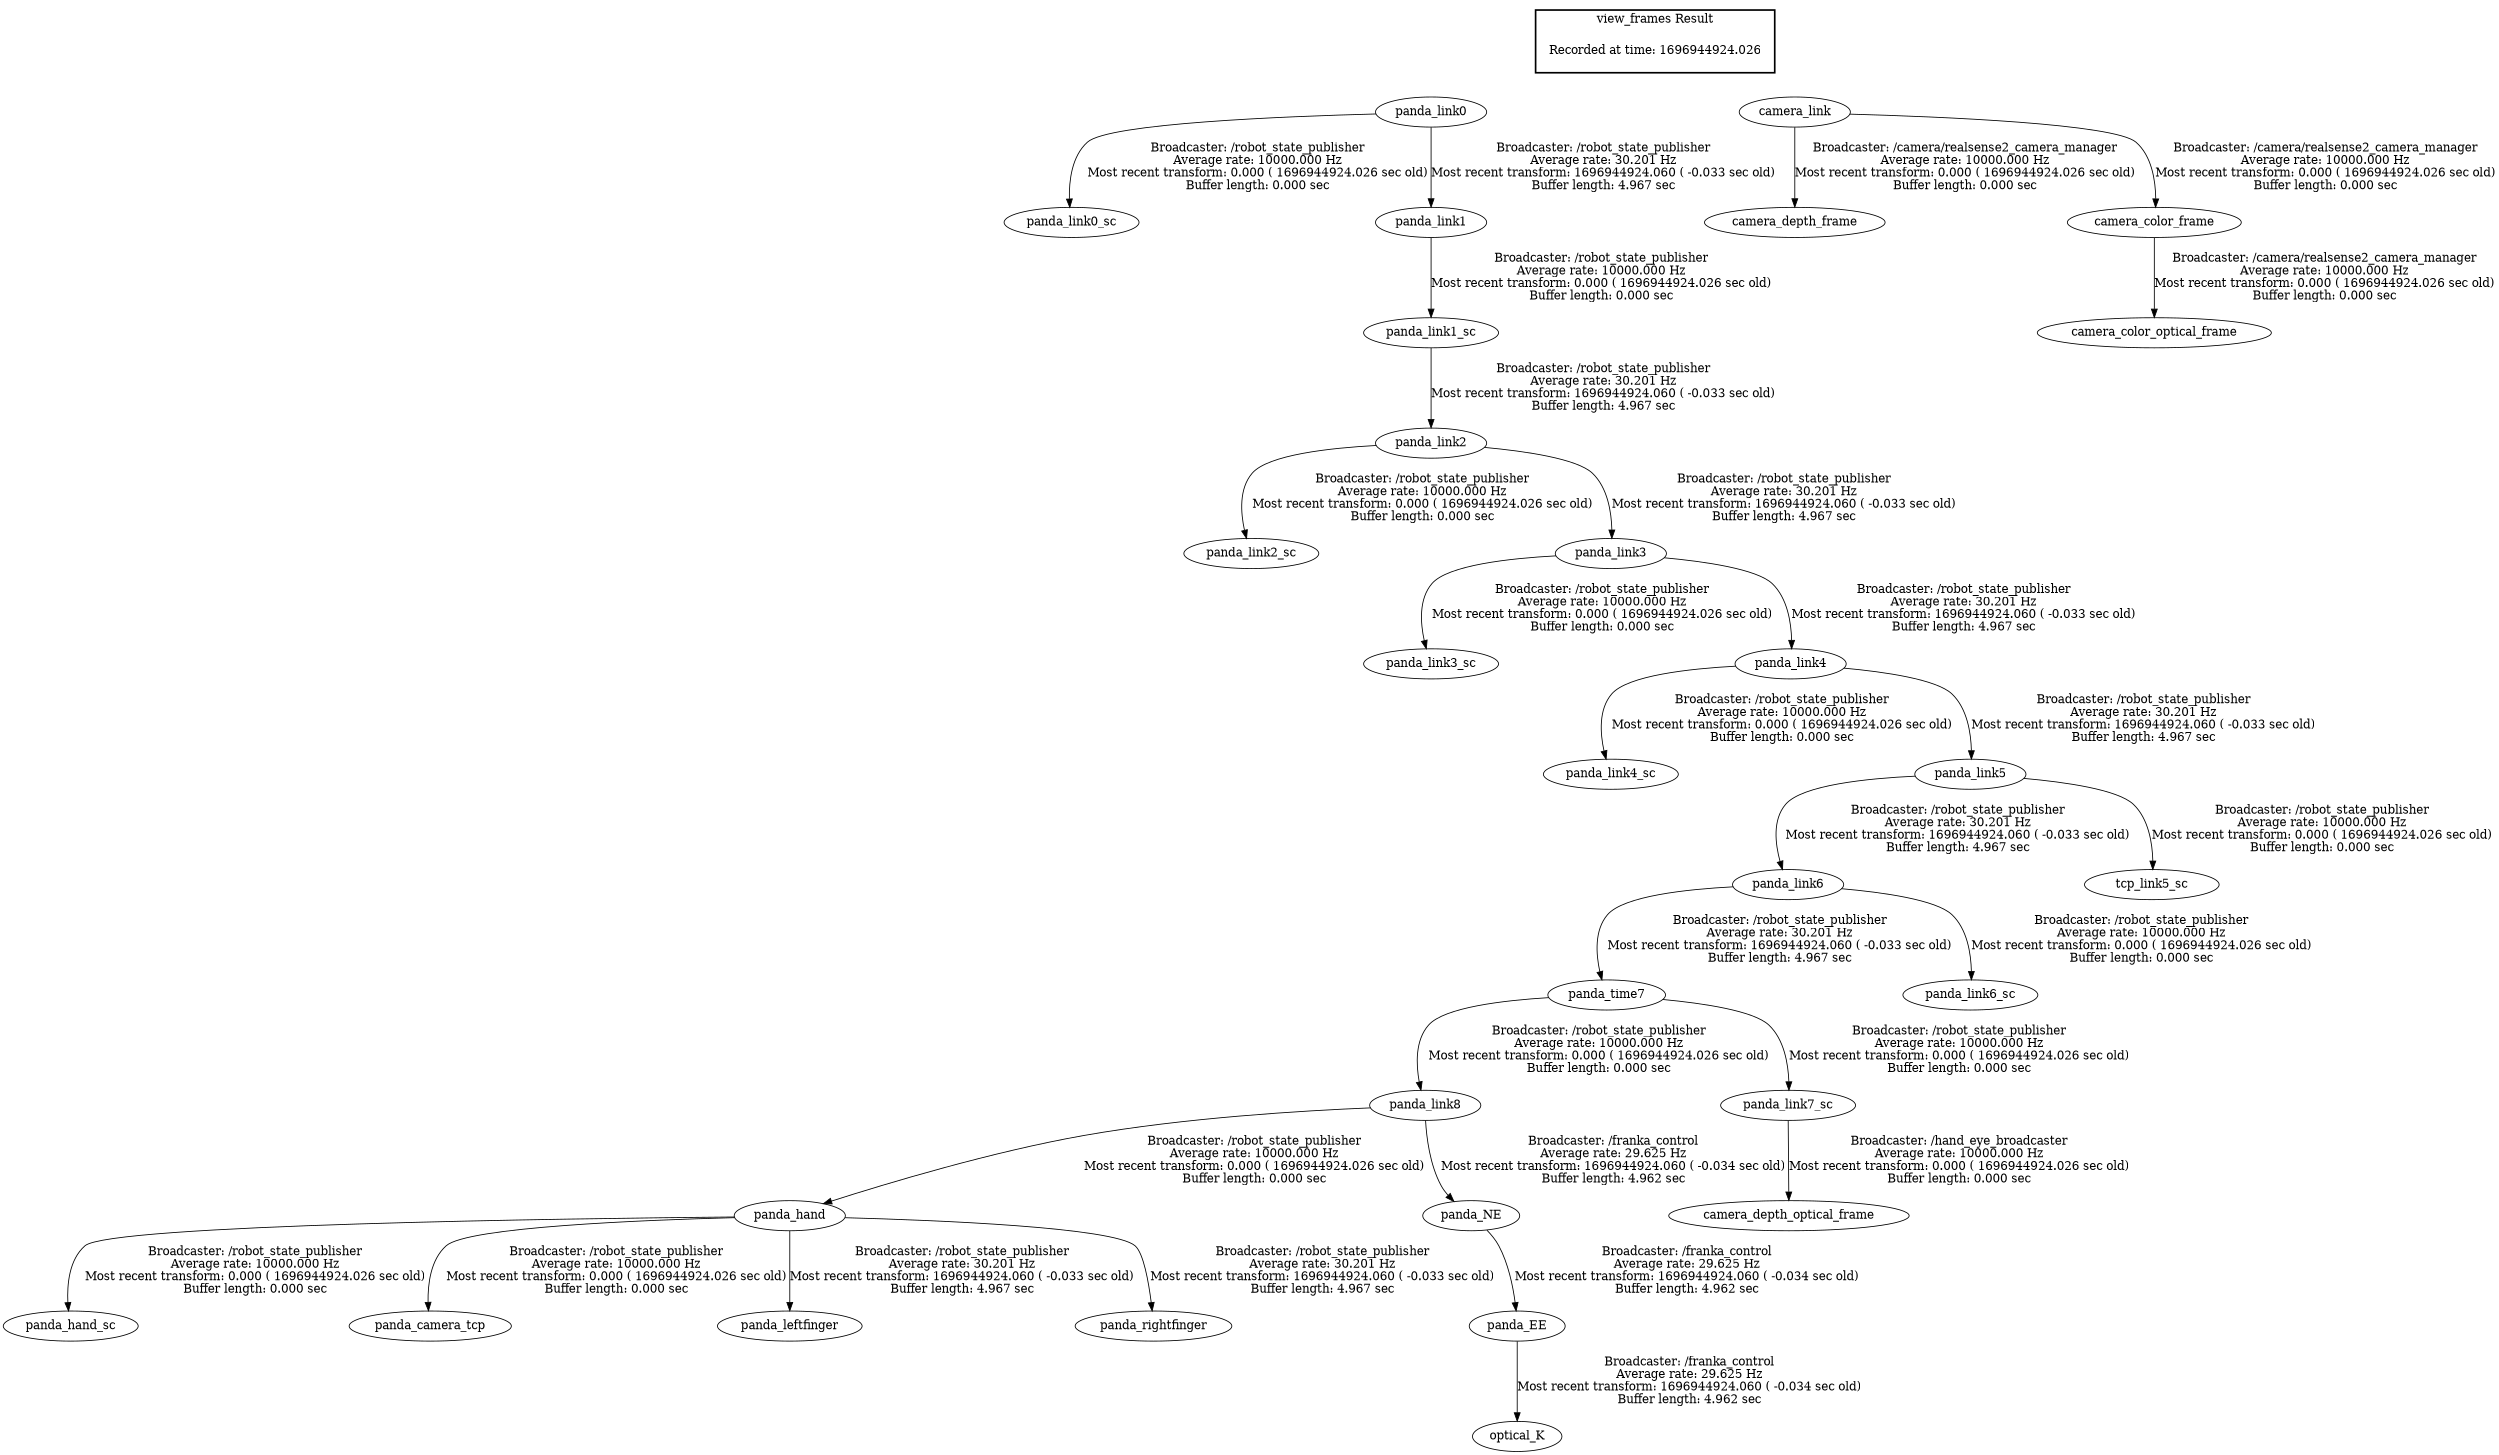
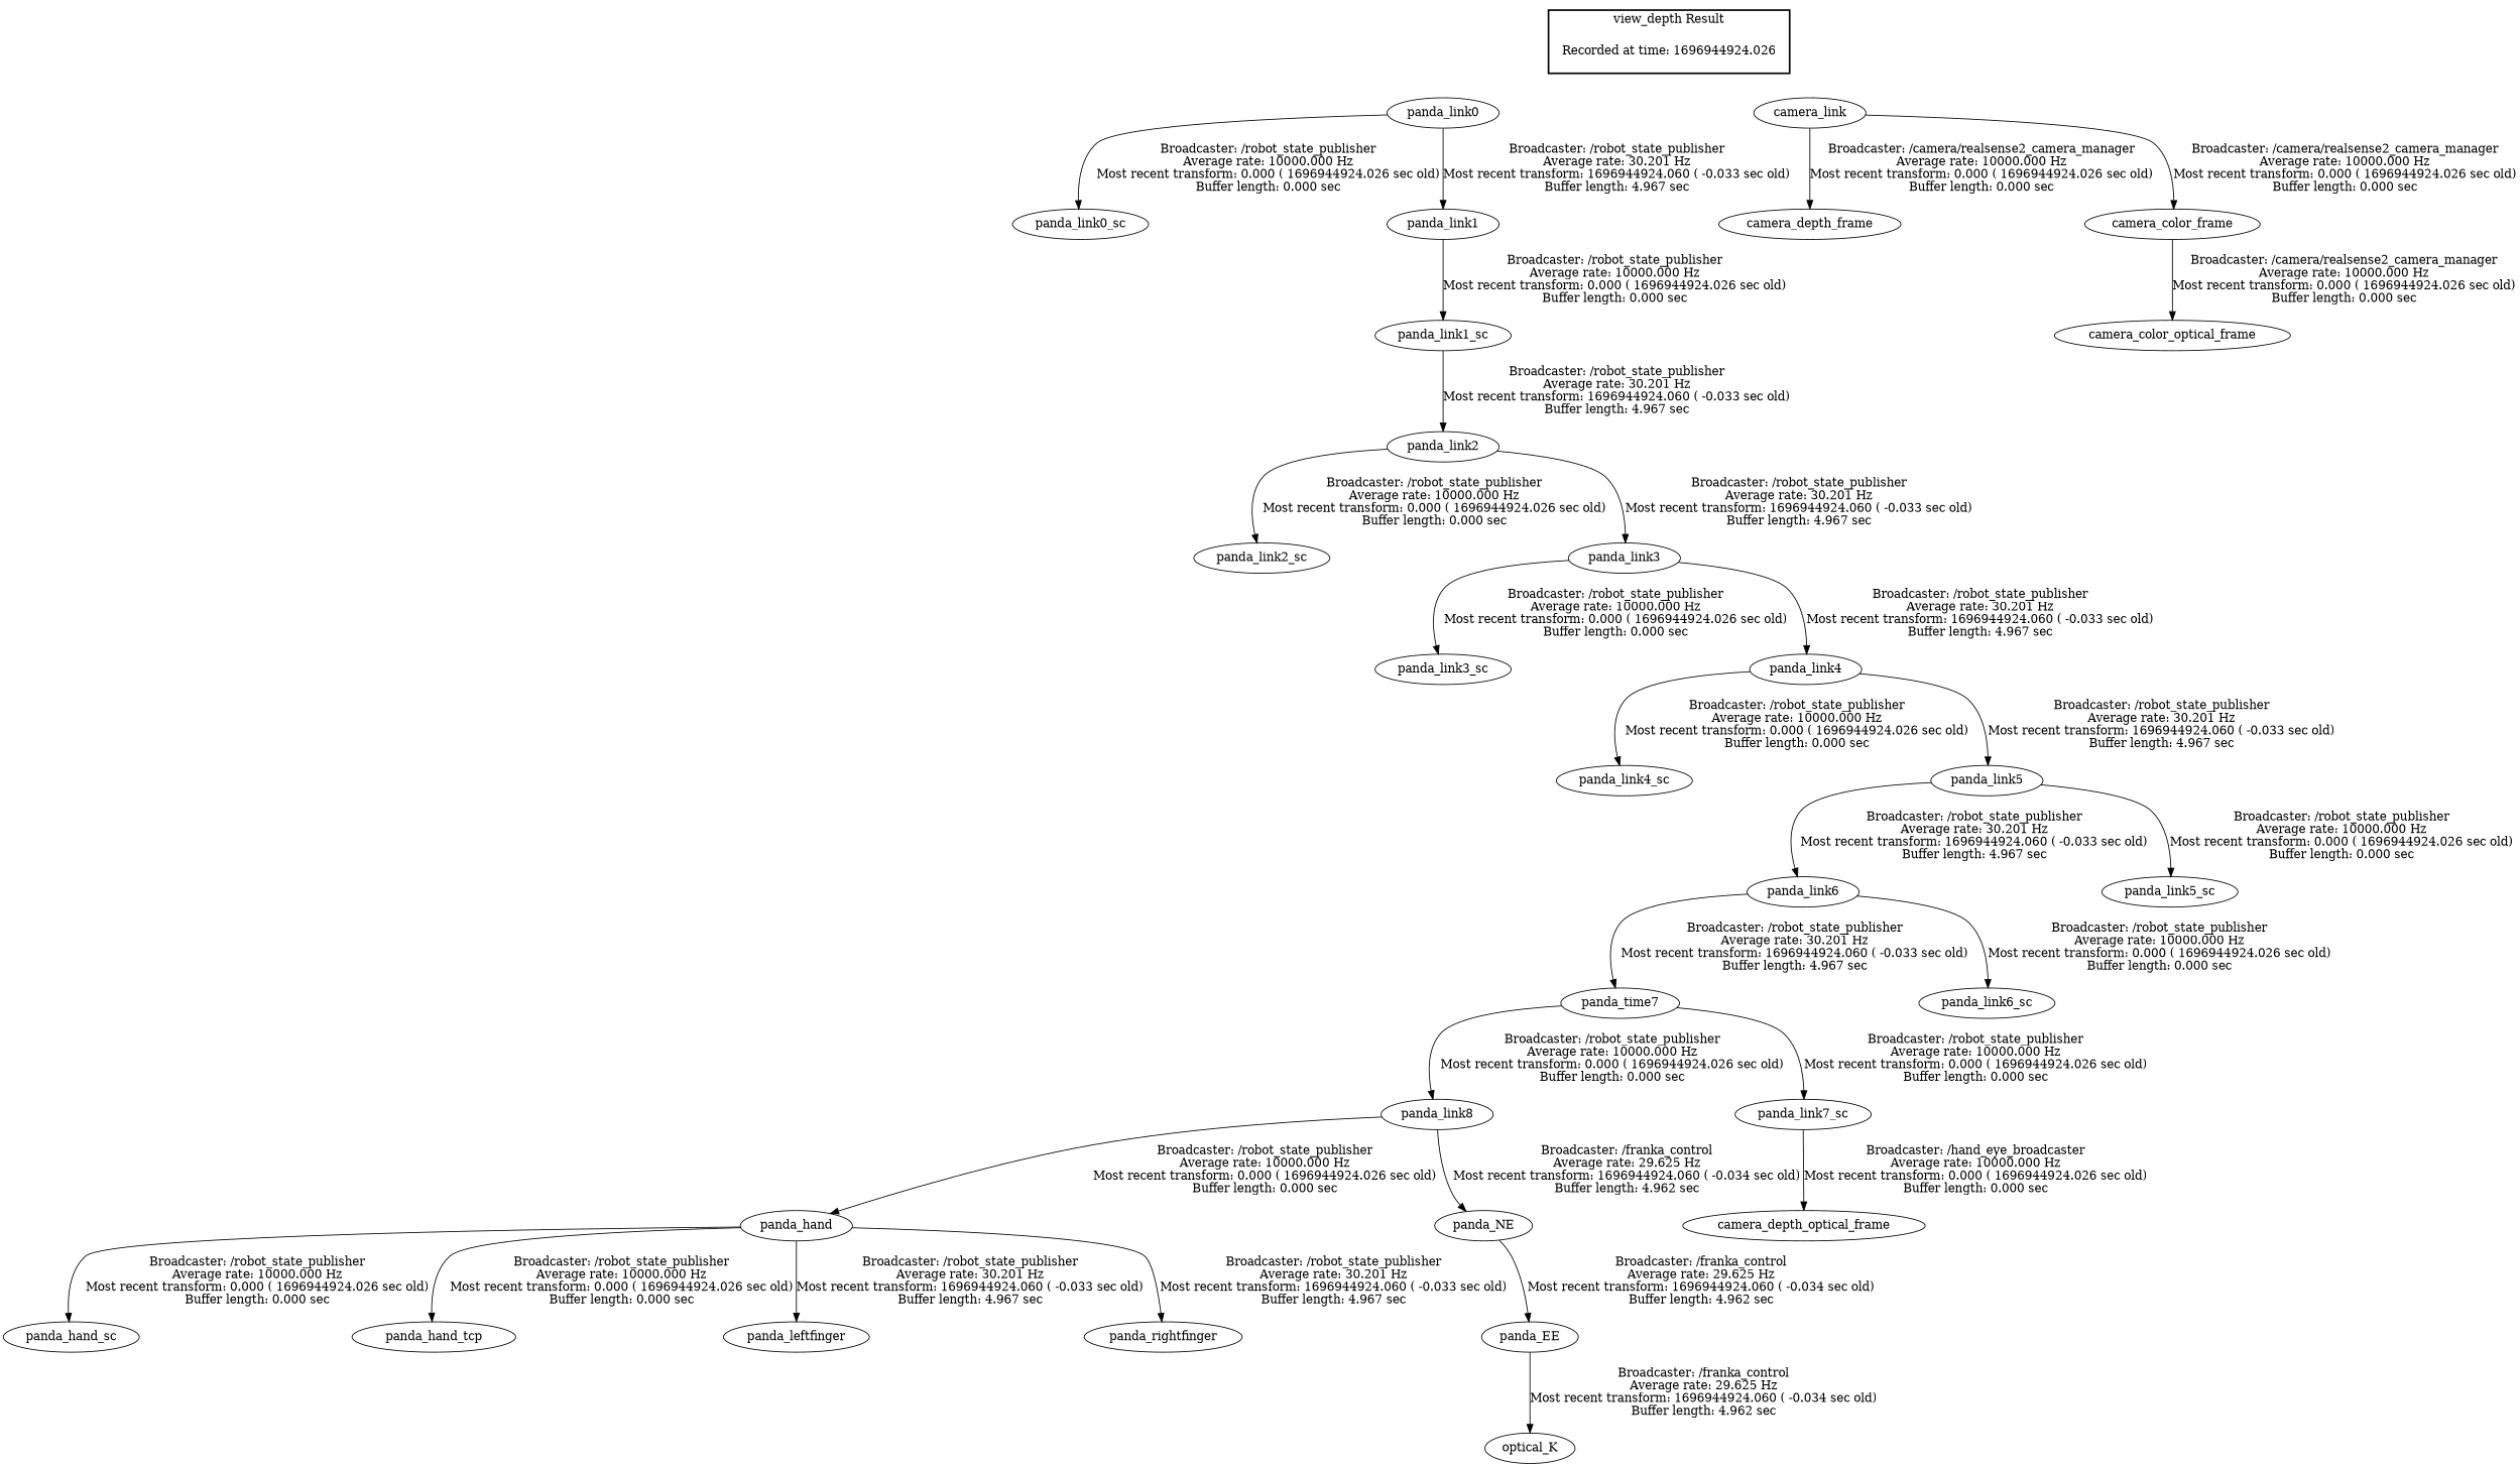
  digraph {
    "Recorded at time: 1696944924.026" [shape=plaintext]
    panda_link0
    camera_link
    panda_link8
    panda_hand
    panda_NE
    panda_hand_sc
-   panda_hand_tcp [label=panda_camera_tcp]
+   panda_hand_tcp
    panda_leftfinger
    panda_rightfinger
    panda_EE
    n12 [label=panda_time7]
    panda_link7_sc
    camera_depth_optical_frame
    panda_link6
    panda_link6_sc
    panda_link0_sc
    panda_link1
    panda_link1_sc
    panda_link2
    panda_link2_sc
    panda_link3
    panda_link3_sc
    panda_link4
    panda_link4_sc
    panda_link5
-   panda_link5_sc [label=tcp_link5_sc]
+   panda_link5_sc
    camera_depth_frame
    camera_color_frame
    camera_color_optical_frame
    n31 [label=optical_K]
    subgraph cluster_1 {
      color=black
-     label="view_frames Result"
+     label="view_depth Result"
      style=bold
      "Recorded at time: 1696944924.026"
    }
    "Recorded at time: 1696944924.026" -> panda_link0 [style=invis]
    "Recorded at time: 1696944924.026" -> camera_link [style=invis]
    panda_link0 -> panda_link0_sc [label="Broadcaster: /robot_state_publisher\nAverage rate: 10000.000 Hz\nMost recent transform: 0.000 ( 1696944924.026 sec old)\nBuffer length: 0.000 sec\n"]
    panda_link0 -> panda_link1 [label="Broadcaster: /robot_state_publisher\nAverage rate: 30.201 Hz\nMost recent transform: 1696944924.060 ( -0.033 sec old)\nBuffer length: 4.967 sec\n"]
    camera_link -> camera_depth_frame [label="Broadcaster: /camera/realsense2_camera_manager\nAverage rate: 10000.000 Hz\nMost recent transform: 0.000 ( 1696944924.026 sec old)\nBuffer length: 0.000 sec\n"]
    camera_link -> camera_color_frame [label="Broadcaster: /camera/realsense2_camera_manager\nAverage rate: 10000.000 Hz\nMost recent transform: 0.000 ( 1696944924.026 sec old)\nBuffer length: 0.000 sec\n"]
    panda_link8 -> panda_hand [label="Broadcaster: /robot_state_publisher\nAverage rate: 10000.000 Hz\nMost recent transform: 0.000 ( 1696944924.026 sec old)\nBuffer length: 0.000 sec\n"]
    panda_link8 -> panda_NE [label="Broadcaster: /franka_control\nAverage rate: 29.625 Hz\nMost recent transform: 1696944924.060 ( -0.034 sec old)\nBuffer length: 4.962 sec\n"]
    panda_hand -> panda_hand_sc [label="Broadcaster: /robot_state_publisher\nAverage rate: 10000.000 Hz\nMost recent transform: 0.000 ( 1696944924.026 sec old)\nBuffer length: 0.000 sec\n"]
    panda_hand -> panda_hand_tcp [label="Broadcaster: /robot_state_publisher\nAverage rate: 10000.000 Hz\nMost recent transform: 0.000 ( 1696944924.026 sec old)\nBuffer length: 0.000 sec\n"]
    panda_hand -> panda_leftfinger [label="Broadcaster: /robot_state_publisher\nAverage rate: 30.201 Hz\nMost recent transform: 1696944924.060 ( -0.033 sec old)\nBuffer length: 4.967 sec\n"]
    panda_hand -> panda_rightfinger [label="Broadcaster: /robot_state_publisher\nAverage rate: 30.201 Hz\nMost recent transform: 1696944924.060 ( -0.033 sec old)\nBuffer length: 4.967 sec\n"]
    panda_NE -> panda_EE [label="Broadcaster: /franka_control\nAverage rate: 29.625 Hz\nMost recent transform: 1696944924.060 ( -0.034 sec old)\nBuffer length: 4.962 sec\n"]
    panda_EE -> n31 [label="Broadcaster: /franka_control\nAverage rate: 29.625 Hz\nMost recent transform: 1696944924.060 ( -0.034 sec old)\nBuffer length: 4.962 sec\n"]
    n12 -> panda_link8 [label="Broadcaster: /robot_state_publisher\nAverage rate: 10000.000 Hz\nMost recent transform: 0.000 ( 1696944924.026 sec old)\nBuffer length: 0.000 sec\n"]
    n12 -> panda_link7_sc [label="Broadcaster: /robot_state_publisher\nAverage rate: 10000.000 Hz\nMost recent transform: 0.000 ( 1696944924.026 sec old)\nBuffer length: 0.000 sec\n"]
    panda_link7_sc -> camera_depth_optical_frame [label="Broadcaster: /hand_eye_broadcaster\nAverage rate: 10000.000 Hz\nMost recent transform: 0.000 ( 1696944924.026 sec old)\nBuffer length: 0.000 sec\n"]
    panda_link6 -> n12 [label="Broadcaster: /robot_state_publisher\nAverage rate: 30.201 Hz\nMost recent transform: 1696944924.060 ( -0.033 sec old)\nBuffer length: 4.967 sec\n"]
    panda_link6 -> panda_link6_sc [label="Broadcaster: /robot_state_publisher\nAverage rate: 10000.000 Hz\nMost recent transform: 0.000 ( 1696944924.026 sec old)\nBuffer length: 0.000 sec\n"]
    panda_link1 -> panda_link1_sc [label="Broadcaster: /robot_state_publisher\nAverage rate: 10000.000 Hz\nMost recent transform: 0.000 ( 1696944924.026 sec old)\nBuffer length: 0.000 sec\n"]
    panda_link1_sc -> panda_link2 [label="Broadcaster: /robot_state_publisher\nAverage rate: 30.201 Hz\nMost recent transform: 1696944924.060 ( -0.033 sec old)\nBuffer length: 4.967 sec\n"]
    panda_link2 -> panda_link2_sc [label="Broadcaster: /robot_state_publisher\nAverage rate: 10000.000 Hz\nMost recent transform: 0.000 ( 1696944924.026 sec old)\nBuffer length: 0.000 sec\n"]
    panda_link2 -> panda_link3 [label="Broadcaster: /robot_state_publisher\nAverage rate: 30.201 Hz\nMost recent transform: 1696944924.060 ( -0.033 sec old)\nBuffer length: 4.967 sec\n"]
    panda_link3 -> panda_link3_sc [label="Broadcaster: /robot_state_publisher\nAverage rate: 10000.000 Hz\nMost recent transform: 0.000 ( 1696944924.026 sec old)\nBuffer length: 0.000 sec\n"]
    panda_link3 -> panda_link4 [label="Broadcaster: /robot_state_publisher\nAverage rate: 30.201 Hz\nMost recent transform: 1696944924.060 ( -0.033 sec old)\nBuffer length: 4.967 sec\n"]
    panda_link4 -> panda_link4_sc [label="Broadcaster: /robot_state_publisher\nAverage rate: 10000.000 Hz\nMost recent transform: 0.000 ( 1696944924.026 sec old)\nBuffer length: 0.000 sec\n"]
    panda_link4 -> panda_link5 [label="Broadcaster: /robot_state_publisher\nAverage rate: 30.201 Hz\nMost recent transform: 1696944924.060 ( -0.033 sec old)\nBuffer length: 4.967 sec\n"]
    panda_link5 -> panda_link6 [label="Broadcaster: /robot_state_publisher\nAverage rate: 30.201 Hz\nMost recent transform: 1696944924.060 ( -0.033 sec old)\nBuffer length: 4.967 sec\n"]
    panda_link5 -> panda_link5_sc [label="Broadcaster: /robot_state_publisher\nAverage rate: 10000.000 Hz\nMost recent transform: 0.000 ( 1696944924.026 sec old)\nBuffer length: 0.000 sec\n"]
    camera_color_frame -> camera_color_optical_frame [label="Broadcaster: /camera/realsense2_camera_manager\nAverage rate: 10000.000 Hz\nMost recent transform: 0.000 ( 1696944924.026 sec old)\nBuffer length: 0.000 sec\n"]
  }
